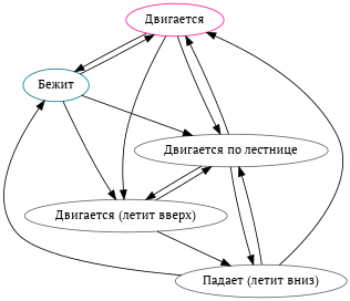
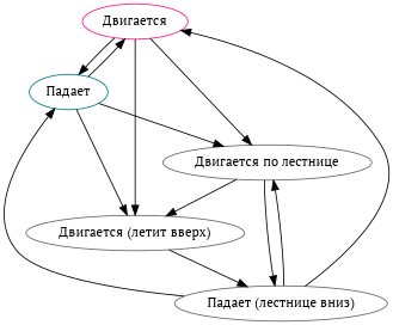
  digraph {
    fontname="PT Serif"
    node [color=gray40 fontname="PT Serif"]
    edge [fontname="PT Serif"]
    n1 [color=deeppink label="Двигается"]
-   n2 [color=teal label="Бежит"]
+   n2 [color=teal label="Падает"]
    n3 [label="Двигается (летит вверх)"]
    n4 [label="Двигается по лестнице"]
-   n5 [label="Падает (летит вниз)"]
+   n5 [label="Падает (лестнице вниз)"]
    n1 -> n2
    n1 -> n3
    n1 -> n4
    n2 -> n1
    n2 -> n3
    n2 -> n4
-   n3 -> n4
    n3 -> n5
-   n4 -> n1
    n4 -> n3
    n4 -> n5
    n5 -> n1
    n5 -> n2
    n5 -> n4
  }
